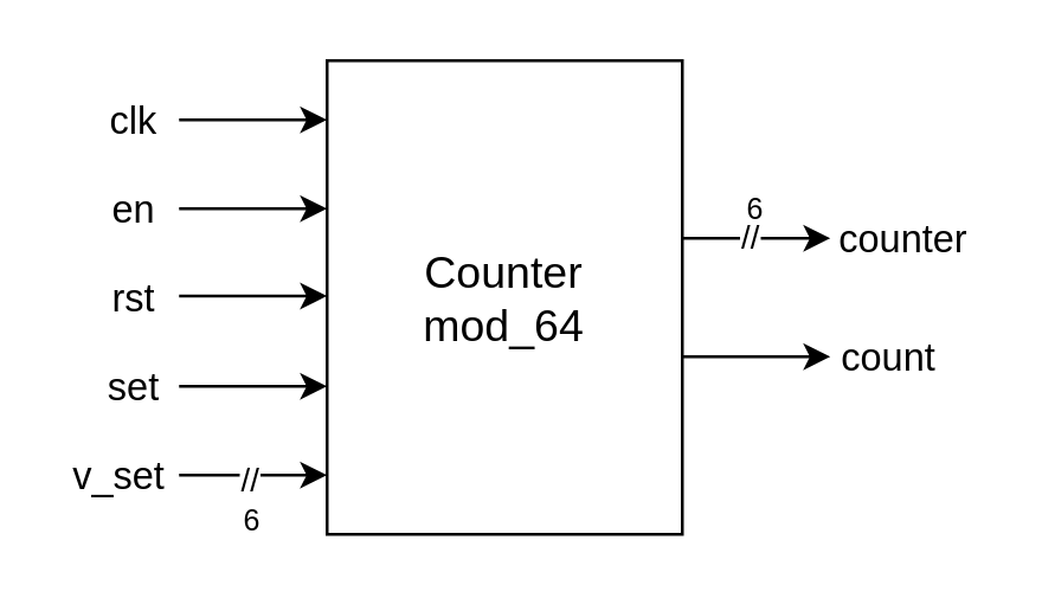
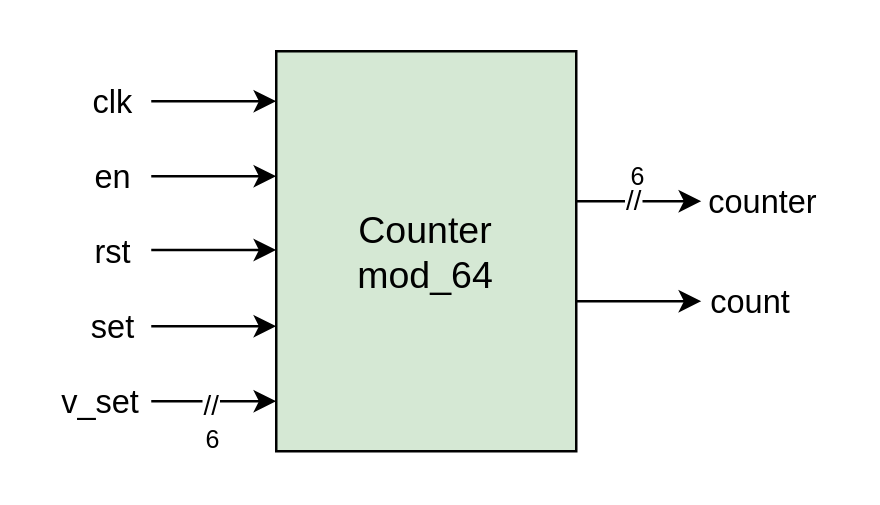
  <mxCell id="0" />
  <mxCell id="1" parent="0" />
- <mxCell id="2" value="&lt;font style=&quot;font-size: 15px;&quot;&gt;Counter&lt;/font&gt;&lt;div&gt;&lt;font style=&quot;font-size: 15px;&quot;&gt;mod_64&lt;/font&gt;&lt;/div&gt;" style="rounded=0;whiteSpace=wrap;html=1;" vertex="1" parent="1"><mxGeometry x="110" y="20" width="120" height="160" as="geometry" /></mxCell>
+ <mxCell id="2" value="&lt;font style=&quot;font-size: 15px;&quot;&gt;Counter&lt;/font&gt;&lt;div&gt;&lt;font style=&quot;font-size: 15px;&quot;&gt;mod_64&lt;/font&gt;&lt;/div&gt;" style="rounded=0;whiteSpace=wrap;html=1;fillColor=#d5e8d4;" vertex="1" parent="1"><mxGeometry x="110" y="20" width="120" height="160" as="geometry" /></mxCell>
  <mxCell id="3" value="" style="endArrow=classic;html=1;rounded=0;" edge="1" parent="1"><mxGeometry width="50" height="50" relative="1" as="geometry"><mxPoint x="60" y="40" as="sourcePoint" /><mxPoint x="110" y="40" as="targetPoint" /></mxGeometry></mxCell>
  <mxCell id="4" value="" style="endArrow=classic;html=1;rounded=0;" edge="1" parent="1"><mxGeometry width="50" height="50" relative="1" as="geometry"><mxPoint x="60" y="70" as="sourcePoint" /><mxPoint x="110" y="70" as="targetPoint" /></mxGeometry></mxCell>
  <mxCell id="5" value="" style="endArrow=classic;html=1;rounded=0;" edge="1" parent="1"><mxGeometry width="50" height="50" relative="1" as="geometry"><mxPoint x="60" y="99.5" as="sourcePoint" /><mxPoint x="110" y="99.5" as="targetPoint" /></mxGeometry></mxCell>
  <mxCell id="6" value="" style="endArrow=classic;html=1;rounded=0;" edge="1" parent="1"><mxGeometry width="50" height="50" relative="1" as="geometry"><mxPoint x="60" y="130" as="sourcePoint" /><mxPoint x="110" y="130" as="targetPoint" /></mxGeometry></mxCell>
  <mxCell id="7" value="" style="endArrow=classic;html=1;rounded=0;" edge="1" parent="1"><mxGeometry width="50" height="50" relative="1" as="geometry"><mxPoint x="60" y="160" as="sourcePoint" /><mxPoint x="110" y="160" as="targetPoint" /></mxGeometry></mxCell>
  <mxCell id="8" value="//" style="edgeLabel;html=1;align=center;verticalAlign=middle;resizable=0;points=[];" vertex="1" connectable="0" parent="7"><mxGeometry x="-0.08" y="-1" relative="1" as="geometry"><mxPoint as="offset" /></mxGeometry></mxCell>
  <mxCell id="9" value="" style="endArrow=classic;html=1;rounded=0;" edge="1" parent="1"><mxGeometry width="50" height="50" relative="1" as="geometry"><mxPoint x="230" y="80" as="sourcePoint" /><mxPoint x="280" y="80" as="targetPoint" /></mxGeometry></mxCell>
  <mxCell id="10" value="//" style="edgeLabel;html=1;align=center;verticalAlign=middle;resizable=0;points=[];" vertex="1" connectable="0" parent="9"><mxGeometry x="-0.12" y="1" relative="1" as="geometry"><mxPoint as="offset" /></mxGeometry></mxCell>
  <mxCell id="11" value="" style="endArrow=classic;html=1;rounded=0;" edge="1" parent="1"><mxGeometry width="50" height="50" relative="1" as="geometry"><mxPoint x="230" y="120" as="sourcePoint" /><mxPoint x="280" y="120" as="targetPoint" /></mxGeometry></mxCell>
  <mxCell id="12" value="&lt;font style=&quot;font-size: 13px;&quot;&gt;clk&lt;/font&gt;" style="text;html=1;align=center;verticalAlign=middle;whiteSpace=wrap;rounded=0;" vertex="1" parent="1"><mxGeometry x="30" y="30" width="30" height="20" as="geometry" /></mxCell>
  <mxCell id="13" value="&lt;font style=&quot;font-size: 13px;&quot;&gt;en&lt;/font&gt;" style="text;html=1;align=center;verticalAlign=middle;whiteSpace=wrap;rounded=0;" vertex="1" parent="1"><mxGeometry x="30" y="60" width="30" height="20" as="geometry" /></mxCell>
  <mxCell id="14" value="&lt;font style=&quot;font-size: 13px;&quot;&gt;rst&lt;/font&gt;" style="text;html=1;align=center;verticalAlign=middle;whiteSpace=wrap;rounded=0;" vertex="1" parent="1"><mxGeometry x="30" y="90" width="30" height="20" as="geometry" /></mxCell>
  <mxCell id="15" value="&lt;font style=&quot;font-size: 13px;&quot;&gt;set&lt;/font&gt;" style="text;html=1;align=center;verticalAlign=middle;whiteSpace=wrap;rounded=0;" vertex="1" parent="1"><mxGeometry x="30" y="120" width="30" height="20" as="geometry" /></mxCell>
  <mxCell id="16" value="&lt;font style=&quot;font-size: 13px;&quot;&gt;v_set&lt;/font&gt;" style="text;html=1;align=center;verticalAlign=middle;whiteSpace=wrap;rounded=0;" vertex="1" parent="1"><mxGeometry x="20" y="150" width="40" height="20" as="geometry" /></mxCell>
  <mxCell id="17" value="&lt;font style=&quot;font-size: 13px;&quot;&gt;count&lt;/font&gt;" style="text;html=1;align=center;verticalAlign=middle;whiteSpace=wrap;rounded=0;" vertex="1" parent="1"><mxGeometry x="280" y="110" width="40" height="20" as="geometry" /></mxCell>
  <mxCell id="18" value="&lt;font style=&quot;font-size: 13px;&quot;&gt;counter&lt;/font&gt;" style="text;html=1;align=center;verticalAlign=middle;whiteSpace=wrap;rounded=0;" vertex="1" parent="1"><mxGeometry x="280" y="70" width="50" height="20" as="geometry" /></mxCell>
  <mxCell id="19" value="&lt;font style=&quot;font-size: 10px;&quot;&gt;6&lt;/font&gt;" style="text;html=1;align=center;verticalAlign=middle;whiteSpace=wrap;rounded=0;" vertex="1" parent="1"><mxGeometry x="70" y="170" width="30" height="10" as="geometry" /></mxCell>
  <mxCell id="20" value="&lt;font style=&quot;font-size: 10px;&quot;&gt;6&lt;/font&gt;" style="text;html=1;align=center;verticalAlign=middle;whiteSpace=wrap;rounded=0;" vertex="1" parent="1"><mxGeometry x="240" y="65" width="30" height="10" as="geometry" /></mxCell>
